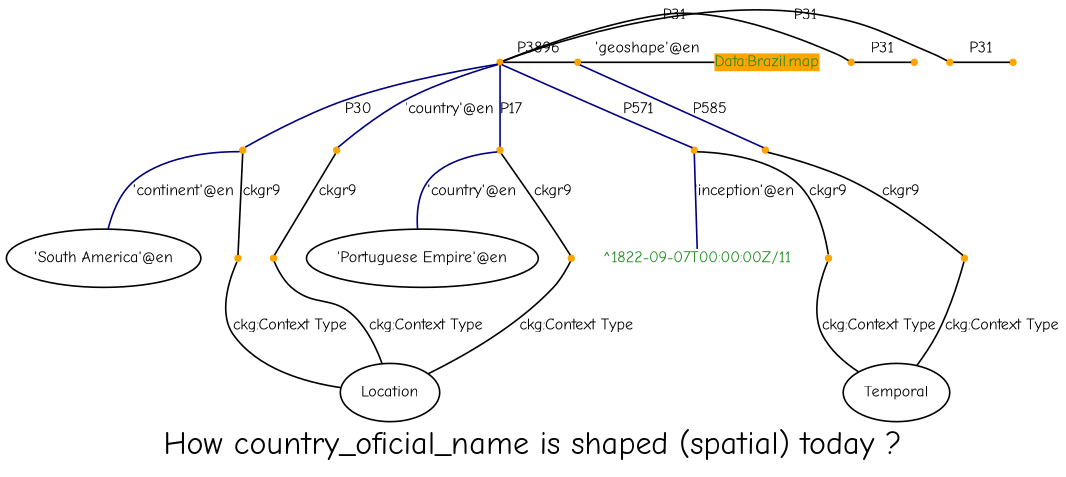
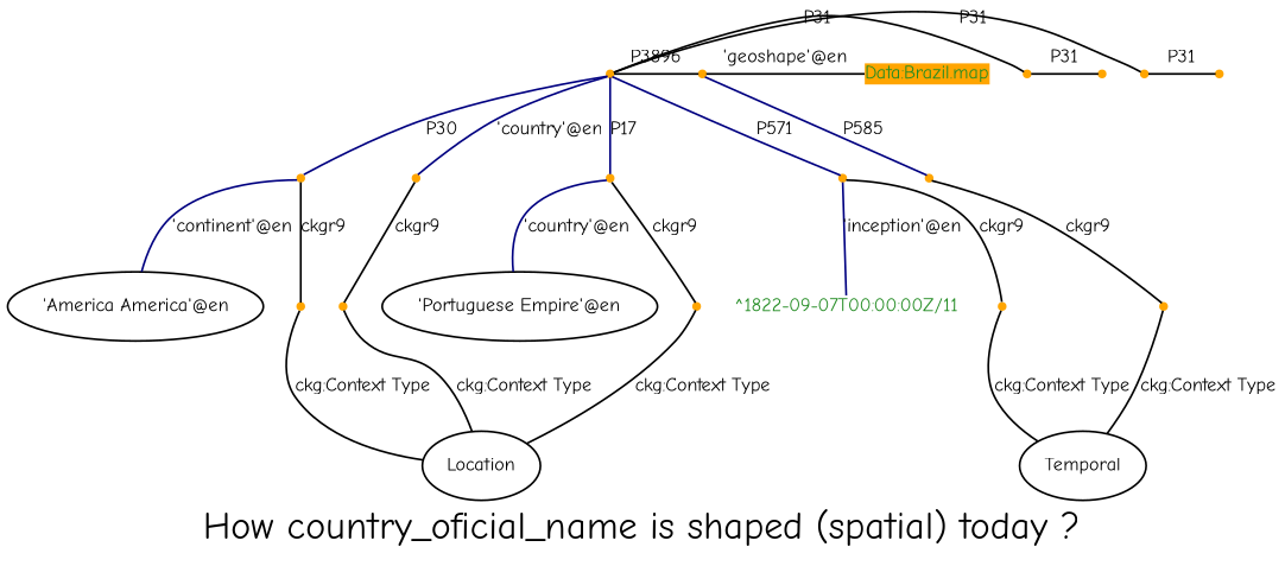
  strict graph {
    fontname="Comic Neue"
    fontsize=20
    label="How country_oficial_name is shaped (spatial) today ?"
    node [color=orange fontcolor=black fontname="Comic Neue" fontsize=10 shape=point style=filled]
    edge [fontname="Comic Neue" fontsize=10]
    n1 [label="'Brazil'@en"]
    n2 [label="'sovereign state'@en"]
    "Q155-P31-Q3624078-5f34830d-0"
    n4 [label="'country'@en"]
    "Q155-P31-Q6256-6ece7566-0"
    n6 [fontcolor=forestgreen label="Data:Brazil.map" shape=plain]
    "Q155-P3896-3b4c5b-c0e99cde-0" [fontcolor=forestgreen]
    "Q155-P30-Q18-96724c27-0"
    "Q155-P17-Q155-d28fadb7-0"
    "Q155-P17-Q200464-fda3ef12-0"
    "Q155-P571-9c5ecd-c64bdc96-0"
    "Q155-P3896-3b4c5b-c0e99cde-0-P585"
-   n13 [label="'South America'@en" shape=ellipse color="" style=""]
+   n13 [label="'America America'@en" shape=ellipse color="" style=""]
    "Q155-P30-Q18-96724c27-0-P30"
    "Q155-P17-Q155-d28fadb7-0-P17"
    n16 [label="'Portuguese Empire'@en" shape=ellipse color="" style=""]
    "Q155-P17-Q200464-fda3ef12-0-P17"
    n18 [fontcolor=forestgreen label="^1822-09-07T00:00:00Z/11" shape=plain color="" style=""]
    "Q155-P571-9c5ecd-c64bdc96-0-P571" [fontcolor=forestgreen]
    n20 [label=Location shape=ellipse color="" style=""]
    n21 [label=Temporal shape=ellipse color="" style=""]
    "ckg_c6-P585" [fontcolor=forestgreen]
    subgraph sub_1 {
      rank=same
      n1
      n2
      "Q155-P31-Q3624078-5f34830d-0"
    }
    subgraph sub_2 {
      rank=same
      n1
      n4
      "Q155-P31-Q6256-6ece7566-0"
    }
    subgraph sub_3 {
      rank=same
      n1
      n2
      "Q155-P31-Q3624078-5f34830d-0"
    }
    subgraph sub_4 {
      rank=same
      n1
      n2
      "Q155-P31-Q3624078-5f34830d-0"
    }
    subgraph sub_5 {
      rank=same
      n1
      n4
      "Q155-P31-Q6256-6ece7566-0"
    }
    subgraph sub_6 {
      rank=same
      n1
      n4
      "Q155-P31-Q6256-6ece7566-0"
    }
    subgraph sub_7 {
      rank=same
      n1
      n2
      "Q155-P31-Q3624078-5f34830d-0"
    }
    subgraph sub_8 {
      rank=same
      n1
      n4
      "Q155-P31-Q6256-6ece7566-0"
    }
    subgraph sub_9 {
      rank=same
      n1
      n6
      "Q155-P3896-3b4c5b-c0e99cde-0"
    }
    subgraph sub_10 {
      rank=same
      n1
      n6
      "Q155-P3896-3b4c5b-c0e99cde-0"
    }
    n1 -- "Q155-P31-Q3624078-5f34830d-0" [label=P31]
    n1 -- "Q155-P31-Q6256-6ece7566-0" [label=P31]
    n1 -- "Q155-P3896-3b4c5b-c0e99cde-0" [label=P3896]
    n1 -- "Q155-P30-Q18-96724c27-0" [color=navyblue label=P30]
    n1 -- "Q155-P17-Q155-d28fadb7-0" [color=navyblue label="'country'@en"]
    n1 -- "Q155-P17-Q200464-fda3ef12-0" [color=navyblue label=P17]
    n1 -- "Q155-P571-9c5ecd-c64bdc96-0" [color=navyblue label=P571]
    "Q155-P31-Q3624078-5f34830d-0" -- n2 [label=P31]
    "Q155-P31-Q6256-6ece7566-0" -- n4 [label=P31]
    "Q155-P3896-3b4c5b-c0e99cde-0" -- n6 [label="'geoshape'@en"]
    "Q155-P3896-3b4c5b-c0e99cde-0" -- "Q155-P3896-3b4c5b-c0e99cde-0-P585" [color=navyblue label=P585]
    "Q155-P30-Q18-96724c27-0" -- n13 [color=navyblue label="'continent'@en"]
    "Q155-P30-Q18-96724c27-0" -- "Q155-P30-Q18-96724c27-0-P30" [label=ckgr9]
    "Q155-P17-Q155-d28fadb7-0" -- "Q155-P17-Q155-d28fadb7-0-P17" [label=ckgr9]
    "Q155-P17-Q200464-fda3ef12-0" -- n16 [color=navyblue label="'country'@en"]
    "Q155-P17-Q200464-fda3ef12-0" -- "Q155-P17-Q200464-fda3ef12-0-P17" [label=ckgr9]
    "Q155-P571-9c5ecd-c64bdc96-0" -- n18 [color=navyblue label="'inception'@en"]
    "Q155-P571-9c5ecd-c64bdc96-0" -- "Q155-P571-9c5ecd-c64bdc96-0-P571" [label=ckgr9]
    "Q155-P3896-3b4c5b-c0e99cde-0-P585" -- "ckg_c6-P585" [label=ckgr9]
    "Q155-P30-Q18-96724c27-0-P30" -- n20 [label="ckg:Context Type"]
    "Q155-P17-Q155-d28fadb7-0-P17" -- n20 [label="ckg:Context Type"]
    "Q155-P17-Q200464-fda3ef12-0-P17" -- n20 [label="ckg:Context Type"]
    "Q155-P571-9c5ecd-c64bdc96-0-P571" -- n21 [label="ckg:Context Type"]
    "ckg_c6-P585" -- n21 [label="ckg:Context Type"]
  }
